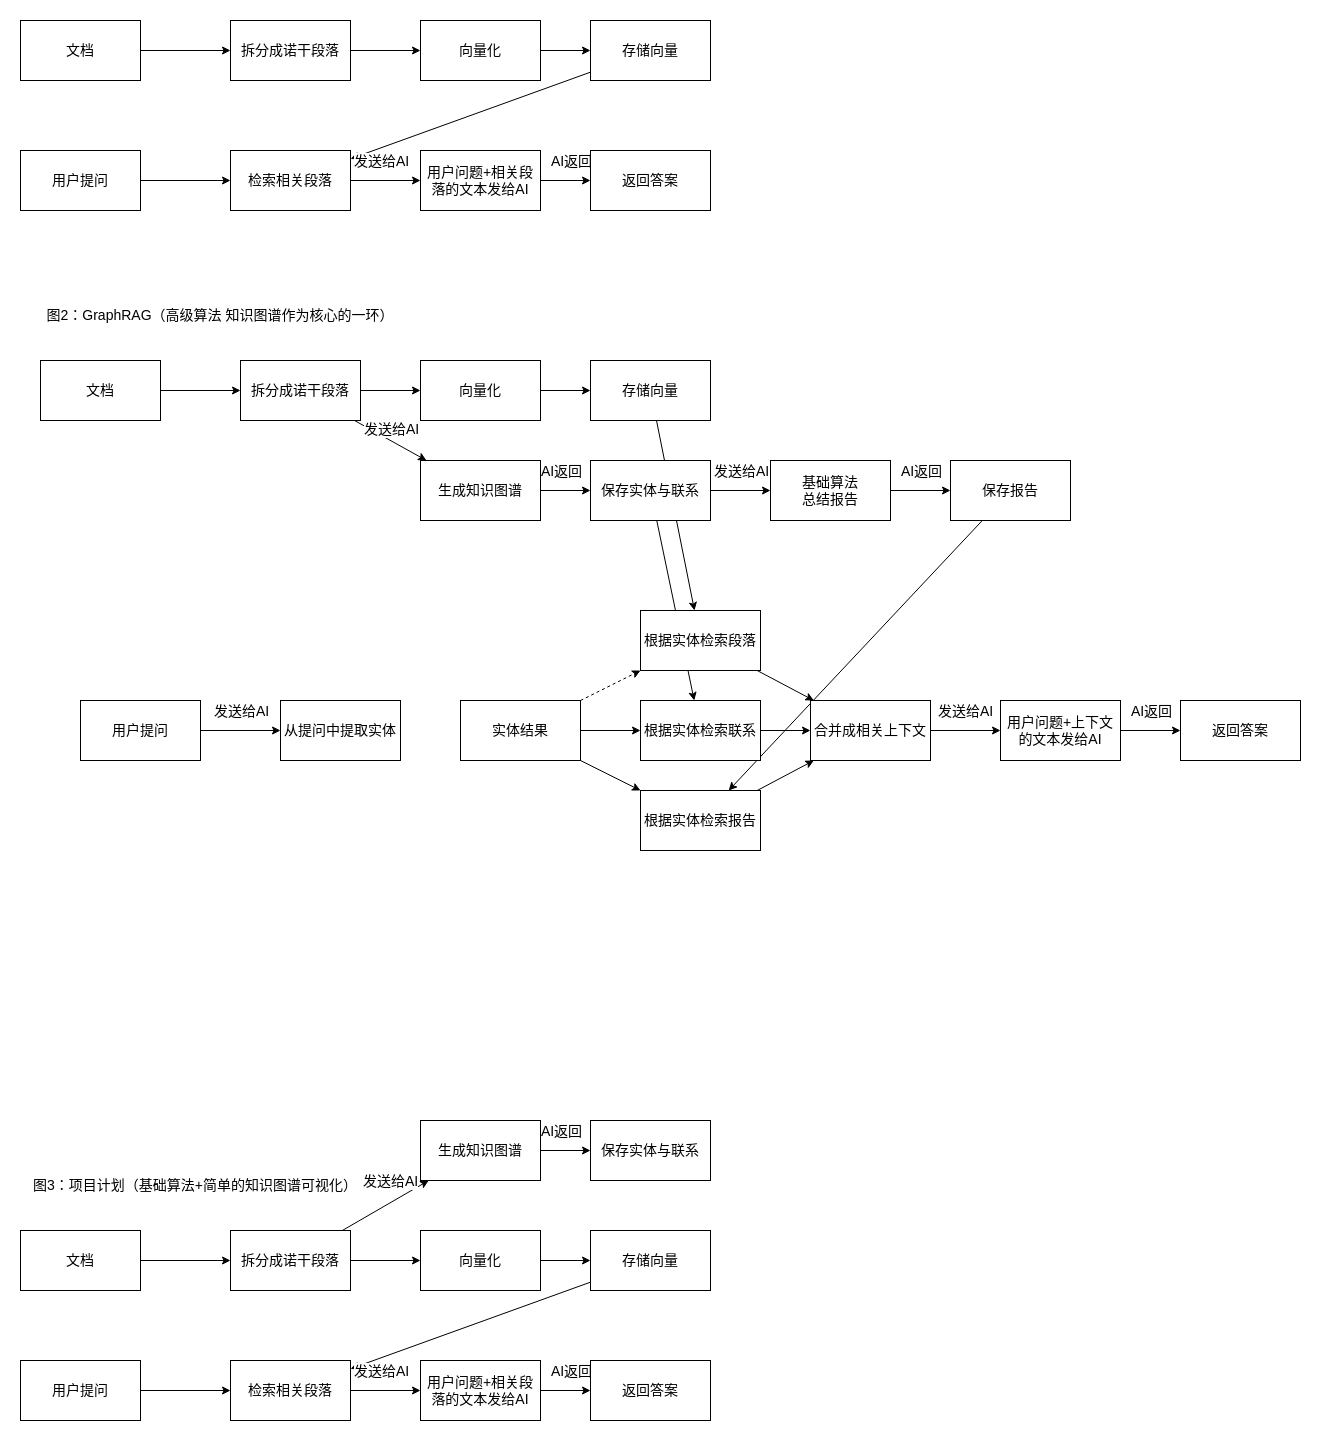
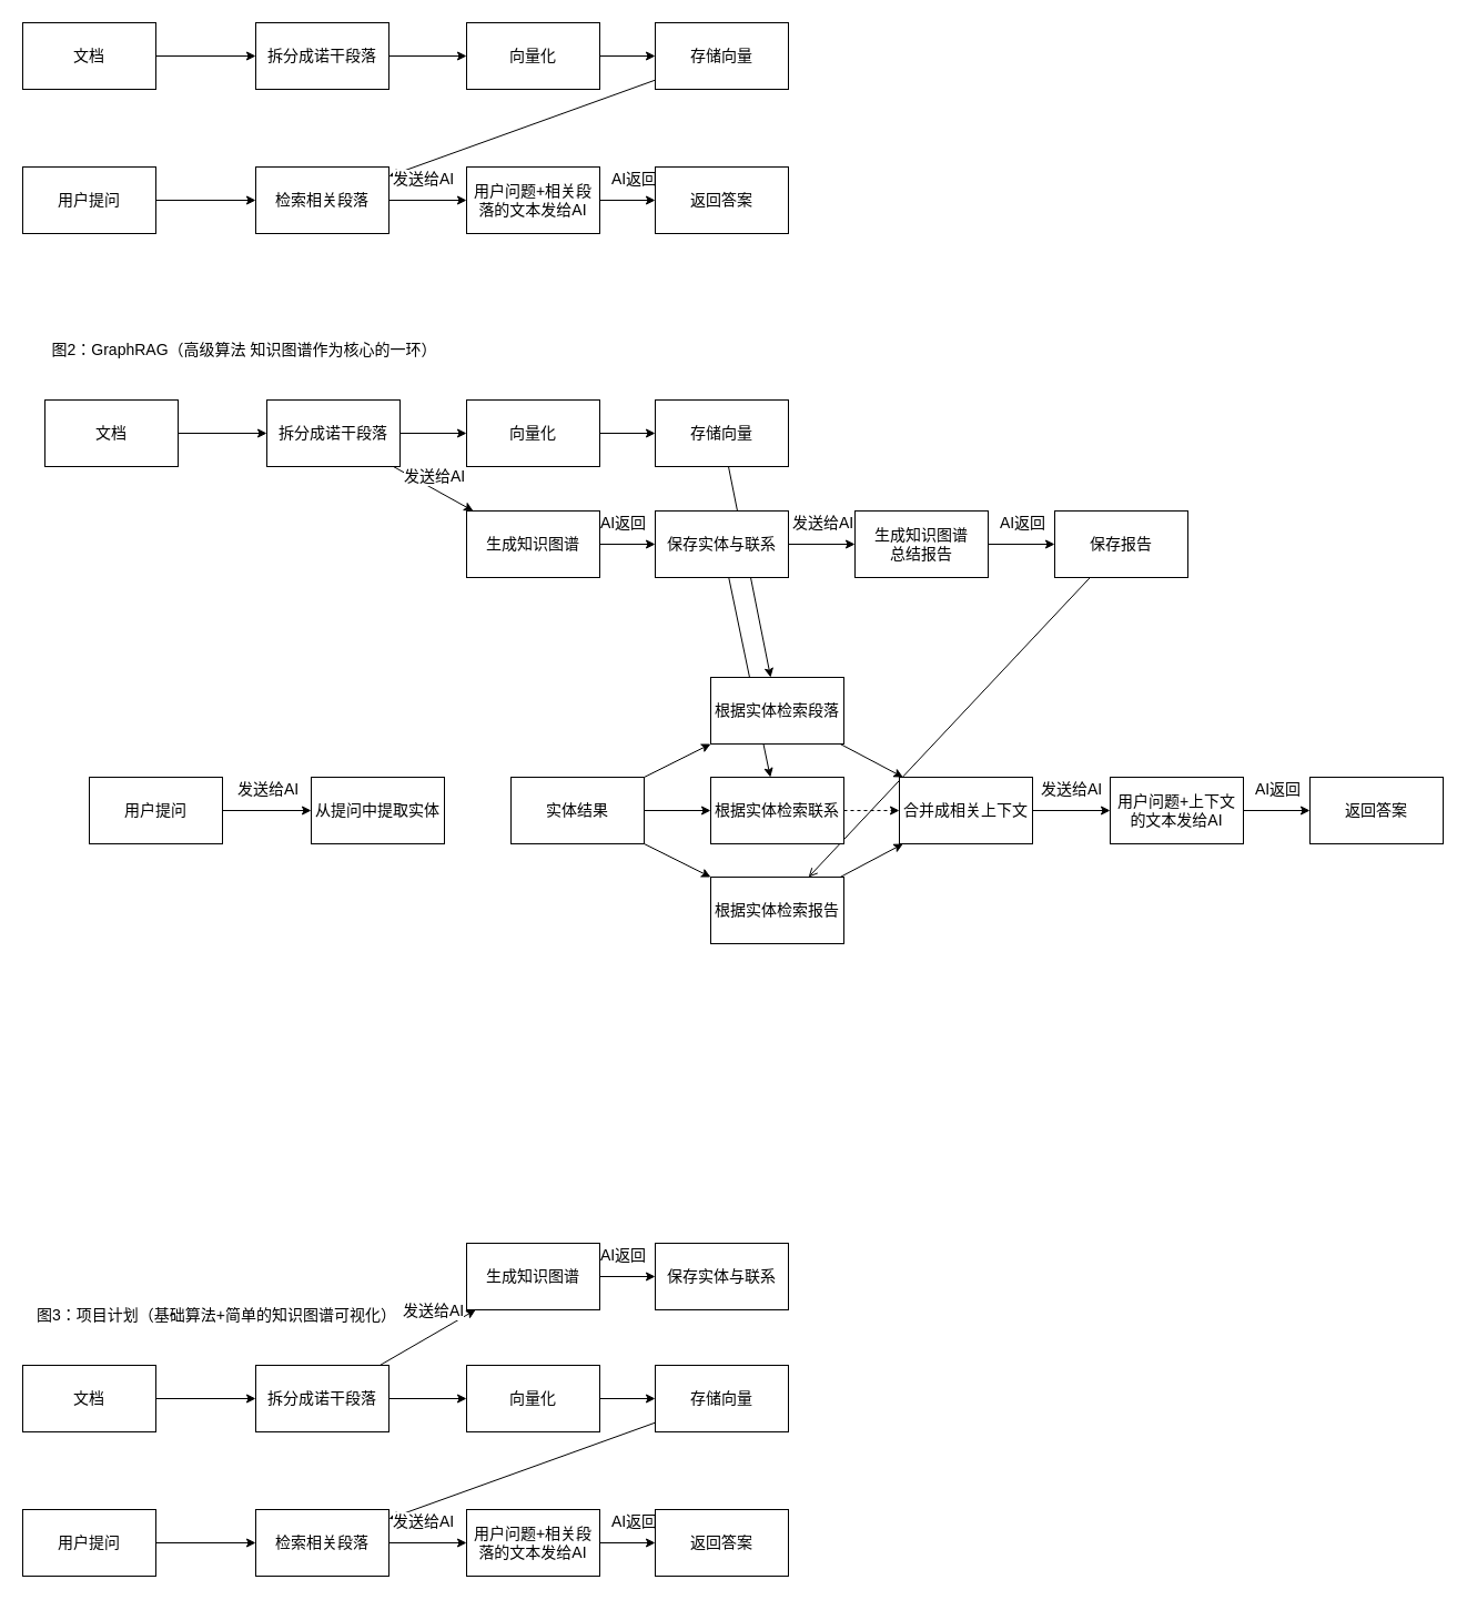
  <mxCell id="0" />
  <mxCell id="1" parent="0" />
  <mxCell id="2" style="edgeStyle=none;html=1;fontSize=14;" parent="1" source="3" target="5" edge="1"><mxGeometry relative="1" as="geometry" /></mxCell>
  <mxCell id="3" value="文档" style="rounded=0;whiteSpace=wrap;html=1;fontSize=14;" parent="1" vertex="1"><mxGeometry x="20" y="20" width="120" height="60" as="geometry" /></mxCell>
  <mxCell id="4" style="edgeStyle=none;html=1;fontSize=14;" parent="1" source="5" target="7" edge="1"><mxGeometry relative="1" as="geometry" /></mxCell>
  <mxCell id="5" value="拆分成诺干段落" style="rounded=0;whiteSpace=wrap;html=1;fontSize=14;" parent="1" vertex="1"><mxGeometry x="230" y="20" width="120" height="60" as="geometry" /></mxCell>
  <mxCell id="6" style="edgeStyle=none;html=1;fontSize=14;" parent="1" source="7" target="9" edge="1"><mxGeometry relative="1" as="geometry" /></mxCell>
  <mxCell id="7" value="向量化" style="rounded=0;whiteSpace=wrap;html=1;fontSize=14;" parent="1" vertex="1"><mxGeometry x="420" y="20" width="120" height="60" as="geometry" /></mxCell>
  <mxCell id="8" style="edgeStyle=none;html=1;fontSize=14;" parent="1" source="9" target="14" edge="1"><mxGeometry relative="1" as="geometry" /></mxCell>
  <mxCell id="9" value="存储向量" style="rounded=0;whiteSpace=wrap;html=1;fontSize=14;" parent="1" vertex="1"><mxGeometry x="590" y="20" width="120" height="60" as="geometry" /></mxCell>
  <mxCell id="10" style="edgeStyle=none;html=1;fontSize=14;" parent="1" source="11" target="14" edge="1"><mxGeometry relative="1" as="geometry" /></mxCell>
  <mxCell id="11" value="用户提问" style="rounded=0;whiteSpace=wrap;html=1;fontSize=14;" parent="1" vertex="1"><mxGeometry x="20" y="150" width="120" height="60" as="geometry" /></mxCell>
  <mxCell id="12" style="edgeStyle=none;html=1;fontSize=14;" parent="1" source="14" target="17" edge="1"><mxGeometry relative="1" as="geometry" /></mxCell>
  <mxCell id="13" value="发送给AI" style="edgeLabel;html=1;align=center;verticalAlign=middle;resizable=0;points=[];fontSize=14;" parent="12" vertex="1" connectable="0"><mxGeometry x="0.401" relative="1" as="geometry"><mxPoint x="-19" y="-20" as="offset" /></mxGeometry></mxCell>
  <mxCell id="14" value="检索相关段落" style="rounded=0;whiteSpace=wrap;html=1;fontSize=14;" parent="1" vertex="1"><mxGeometry x="230" y="150" width="120" height="60" as="geometry" /></mxCell>
  <mxCell id="15" style="edgeStyle=none;html=1;fontSize=14;" parent="1" source="17" target="18" edge="1"><mxGeometry relative="1" as="geometry" /></mxCell>
  <mxCell id="16" value="AI返回" style="edgeLabel;html=1;align=center;verticalAlign=middle;resizable=0;points=[];fontSize=14;" parent="15" vertex="1" connectable="0"><mxGeometry x="0.333" relative="1" as="geometry"><mxPoint x="-3" y="-20" as="offset" /></mxGeometry></mxCell>
  <mxCell id="17" value="用户问题+相关段落的文本发给AI" style="rounded=0;whiteSpace=wrap;html=1;fontSize=14;" parent="1" vertex="1"><mxGeometry x="420" y="150" width="120" height="60" as="geometry" /></mxCell>
  <mxCell id="18" value="返回答案" style="rounded=0;whiteSpace=wrap;html=1;fontSize=14;" parent="1" vertex="1"><mxGeometry x="590" y="150" width="120" height="60" as="geometry" /></mxCell>
  <mxCell id="19" value="图2：GraphRAG（高级算法 知识图谱作为核心的一环）" style="text;html=1;strokeColor=none;fillColor=none;align=center;verticalAlign=middle;whiteSpace=wrap;rounded=0;fontSize=14;" parent="1" vertex="1"><mxGeometry x="40" y="300" width="360" height="30" as="geometry" /></mxCell>
  <mxCell id="20" style="edgeStyle=none;html=1;fontSize=14;" parent="1" source="21" target="25" edge="1"><mxGeometry relative="1" as="geometry" /></mxCell>
  <mxCell id="21" value="文档" style="rounded=0;whiteSpace=wrap;html=1;fontSize=14;" parent="1" vertex="1"><mxGeometry x="40" y="360" width="120" height="60" as="geometry" /></mxCell>
  <mxCell id="22" style="edgeStyle=none;html=1;fontSize=14;" parent="1" source="25" target="27" edge="1"><mxGeometry relative="1" as="geometry" /></mxCell>
  <mxCell id="23" style="edgeStyle=none;html=1;fontSize=14;" parent="1" source="25" target="32" edge="1"><mxGeometry relative="1" as="geometry" /></mxCell>
  <mxCell id="24" value="发送给AI" style="edgeLabel;html=1;align=center;verticalAlign=middle;resizable=0;points=[];fontSize=14;" parent="23" vertex="1" connectable="0"><mxGeometry x="0.273" y="-1" relative="1" as="geometry"><mxPoint x="-8" y="-18" as="offset" /></mxGeometry></mxCell>
  <mxCell id="25" value="拆分成诺干段落" style="rounded=0;whiteSpace=wrap;html=1;fontSize=14;" parent="1" vertex="1"><mxGeometry x="240" y="360" width="120" height="60" as="geometry" /></mxCell>
  <mxCell id="26" style="edgeStyle=none;html=1;fontSize=14;" parent="1" source="27" target="29" edge="1"><mxGeometry relative="1" as="geometry" /></mxCell>
  <mxCell id="27" value="向量化" style="rounded=0;whiteSpace=wrap;html=1;fontSize=14;" parent="1" vertex="1"><mxGeometry x="420" y="360" width="120" height="60" as="geometry" /></mxCell>
  <mxCell id="28" style="edgeStyle=none;html=1;fontSize=14;" parent="1" source="29" target="47" edge="1"><mxGeometry relative="1" as="geometry" /></mxCell>
  <mxCell id="29" value="存储向量" style="rounded=0;whiteSpace=wrap;html=1;fontSize=14;" parent="1" vertex="1"><mxGeometry x="590" y="360" width="120" height="60" as="geometry" /></mxCell>
  <mxCell id="30" style="edgeStyle=none;html=1;fontSize=14;" parent="1" source="32" target="36" edge="1"><mxGeometry relative="1" as="geometry" /></mxCell>
  <mxCell id="31" value="AI返回" style="edgeLabel;html=1;align=center;verticalAlign=middle;resizable=0;points=[];fontSize=14;" parent="30" vertex="1" connectable="0"><mxGeometry x="-0.4" y="-1" relative="1" as="geometry"><mxPoint x="5" y="-21" as="offset" /></mxGeometry></mxCell>
  <mxCell id="32" value="生成知识图谱" style="rounded=0;whiteSpace=wrap;html=1;fontSize=14;" parent="1" vertex="1"><mxGeometry x="420" y="460" width="120" height="60" as="geometry" /></mxCell>
  <mxCell id="33" style="edgeStyle=none;html=1;fontSize=14;" parent="1" source="36" target="39" edge="1"><mxGeometry relative="1" as="geometry" /></mxCell>
  <mxCell id="34" value="发送给AI" style="edgeLabel;html=1;align=center;verticalAlign=middle;resizable=0;points=[];fontSize=14;" parent="33" vertex="1" connectable="0"><mxGeometry x="0.3" y="-2" relative="1" as="geometry"><mxPoint x="-9" y="-22" as="offset" /></mxGeometry></mxCell>
  <mxCell id="35" style="edgeStyle=none;html=1;fontSize=14;" parent="1" source="36" target="51" edge="1"><mxGeometry relative="1" as="geometry" /></mxCell>
  <mxCell id="36" value="保存实体与联系" style="rounded=0;whiteSpace=wrap;html=1;fontSize=14;" parent="1" vertex="1"><mxGeometry x="590" y="460" width="120" height="60" as="geometry" /></mxCell>
  <mxCell id="37" style="edgeStyle=none;html=1;fontSize=14;" parent="1" source="39" target="41" edge="1"><mxGeometry relative="1" as="geometry" /></mxCell>
  <mxCell id="38" value="AI返回" style="edgeLabel;html=1;align=center;verticalAlign=middle;resizable=0;points=[];fontSize=14;" parent="37" vertex="1" connectable="0"><mxGeometry x="0.303" y="-3" relative="1" as="geometry"><mxPoint x="-9" y="-23" as="offset" /></mxGeometry></mxCell>
- <mxCell id="39" value="基础算法&lt;br style=&quot;font-size: 14px;&quot;&gt;总结报告" style="rounded=0;whiteSpace=wrap;html=1;fontSize=14;" parent="1" vertex="1"><mxGeometry x="770" y="460" width="120" height="60" as="geometry" /></mxCell>
- <mxCell id="40" style="edgeStyle=none;html=1;fontSize=14;" parent="1" source="41" target="53" edge="1"><mxGeometry relative="1" as="geometry" /></mxCell>
+ <mxCell id="39" value="生成知识图谱&lt;br style=&quot;font-size: 14px;&quot;&gt;总结报告" style="rounded=0;whiteSpace=wrap;html=1;fontSize=14;" parent="1" vertex="1"><mxGeometry x="770" y="460" width="120" height="60" as="geometry" /></mxCell>
+ <mxCell id="40" style="edgeStyle=none;html=1;fontSize=14;endArrow=open;" parent="1" source="41" target="53" edge="1"><mxGeometry relative="1" as="geometry" /></mxCell>
  <mxCell id="41" value="保存报告" style="rounded=0;whiteSpace=wrap;html=1;fontSize=14;" parent="1" vertex="1"><mxGeometry x="950" y="460" width="120" height="60" as="geometry" /></mxCell>
  <mxCell id="42" style="edgeStyle=none;html=1;fontSize=14;" parent="1" source="44" target="45" edge="1"><mxGeometry relative="1" as="geometry" /></mxCell>
  <mxCell id="43" value="发送给AI" style="edgeLabel;html=1;align=center;verticalAlign=middle;resizable=0;points=[];fontSize=14;" parent="42" vertex="1" connectable="0"><mxGeometry x="0.495" y="-2" relative="1" as="geometry"><mxPoint x="-20" y="-22" as="offset" /></mxGeometry></mxCell>
  <mxCell id="44" value="用户提问" style="rounded=0;whiteSpace=wrap;html=1;fontSize=14;" parent="1" vertex="1"><mxGeometry x="80" y="700" width="120" height="60" as="geometry" /></mxCell>
  <mxCell id="45" value="从提问中提取实体" style="rounded=0;whiteSpace=wrap;html=1;fontSize=14;" parent="1" vertex="1"><mxGeometry x="280" y="700" width="120" height="60" as="geometry" /></mxCell>
  <mxCell id="46" style="edgeStyle=none;html=1;fontSize=14;" parent="1" source="47" target="62" edge="1"><mxGeometry relative="1" as="geometry" /></mxCell>
  <mxCell id="47" value="根据实体检索段落" style="rounded=0;whiteSpace=wrap;html=1;fontSize=14;" parent="1" vertex="1"><mxGeometry x="640" y="610" width="120" height="60" as="geometry" /></mxCell>
  <mxCell id="48" style="edgeStyle=none;html=1;fontSize=14;" parent="1" source="62" target="56" edge="1"><mxGeometry relative="1" as="geometry"><mxPoint x="1050" y="640" as="sourcePoint" /></mxGeometry></mxCell>
  <mxCell id="49" value="发送给AI" style="edgeLabel;html=1;align=center;verticalAlign=middle;resizable=0;points=[];fontSize=14;" parent="48" vertex="1" connectable="0"><mxGeometry x="0.371" y="3" relative="1" as="geometry"><mxPoint x="-14" y="-17" as="offset" /></mxGeometry></mxCell>
- <mxCell id="50" style="edgeStyle=none;html=1;fontSize=14;" parent="1" source="51" target="62" edge="1"><mxGeometry relative="1" as="geometry" /></mxCell>
+ <mxCell id="50" style="edgeStyle=none;html=1;fontSize=14;dashed=1;" parent="1" source="51" target="62" edge="1"><mxGeometry relative="1" as="geometry" /></mxCell>
  <mxCell id="51" value="根据实体检索联系" style="rounded=0;whiteSpace=wrap;html=1;fontSize=14;" parent="1" vertex="1"><mxGeometry x="640" y="700" width="120" height="60" as="geometry" /></mxCell>
  <mxCell id="52" style="edgeStyle=none;html=1;fontSize=14;" parent="1" source="53" target="62" edge="1"><mxGeometry relative="1" as="geometry" /></mxCell>
  <mxCell id="53" value="根据实体检索报告" style="rounded=0;whiteSpace=wrap;html=1;fontSize=14;" parent="1" vertex="1"><mxGeometry x="640" y="790" width="120" height="60" as="geometry" /></mxCell>
  <mxCell id="54" style="edgeStyle=none;html=1;fontSize=14;" parent="1" source="56" target="57" edge="1"><mxGeometry relative="1" as="geometry" /></mxCell>
  <mxCell id="55" value="AI返回" style="edgeLabel;html=1;align=center;verticalAlign=middle;resizable=0;points=[];fontSize=14;" parent="54" vertex="1" connectable="0"><mxGeometry x="0.3" y="3" relative="1" as="geometry"><mxPoint x="-9" y="-17" as="offset" /></mxGeometry></mxCell>
  <mxCell id="56" value="用户问题+上下文的文本发给AI" style="rounded=0;whiteSpace=wrap;html=1;fontSize=14;" parent="1" vertex="1"><mxGeometry x="1000" y="700" width="120" height="60" as="geometry" /></mxCell>
  <mxCell id="57" value="返回答案" style="rounded=0;whiteSpace=wrap;html=1;fontSize=14;" parent="1" vertex="1"><mxGeometry x="1180" y="700" width="120" height="60" as="geometry" /></mxCell>
- <mxCell id="58" style="edgeStyle=none;html=1;fontSize=14;dashed=1;" parent="1" source="61" target="47" edge="1"><mxGeometry relative="1" as="geometry" /></mxCell>
+ <mxCell id="58" style="edgeStyle=none;html=1;fontSize=14;" parent="1" source="61" target="47" edge="1"><mxGeometry relative="1" as="geometry" /></mxCell>
  <mxCell id="59" style="edgeStyle=none;html=1;fontSize=14;" parent="1" source="61" target="51" edge="1"><mxGeometry relative="1" as="geometry" /></mxCell>
  <mxCell id="60" style="edgeStyle=none;html=1;fontSize=14;" parent="1" source="61" target="53" edge="1"><mxGeometry relative="1" as="geometry" /></mxCell>
  <mxCell id="61" value="实体结果" style="rounded=0;whiteSpace=wrap;html=1;fontSize=14;" parent="1" vertex="1"><mxGeometry x="460" y="700" width="120" height="60" as="geometry" /></mxCell>
  <mxCell id="62" value="合并成相关上下文" style="rounded=0;whiteSpace=wrap;html=1;fontSize=14;" parent="1" vertex="1"><mxGeometry x="810" y="700" width="120" height="60" as="geometry" /></mxCell>
  <mxCell id="63" style="edgeStyle=none;html=1;fontSize=14;" parent="1" source="64" target="66" edge="1"><mxGeometry relative="1" as="geometry" /></mxCell>
  <mxCell id="64" value="文档" style="rounded=0;whiteSpace=wrap;html=1;fontSize=14;" parent="1" vertex="1"><mxGeometry x="20" y="1230" width="120" height="60" as="geometry" /></mxCell>
  <mxCell id="65" style="edgeStyle=none;html=1;fontSize=14;" parent="1" source="66" target="68" edge="1"><mxGeometry relative="1" as="geometry" /></mxCell>
  <mxCell id="66" value="拆分成诺干段落" style="rounded=0;whiteSpace=wrap;html=1;fontSize=14;" parent="1" vertex="1"><mxGeometry x="230" y="1230" width="120" height="60" as="geometry" /></mxCell>
  <mxCell id="67" style="edgeStyle=none;html=1;fontSize=14;" parent="1" source="68" target="70" edge="1"><mxGeometry relative="1" as="geometry" /></mxCell>
  <mxCell id="68" value="向量化" style="rounded=0;whiteSpace=wrap;html=1;fontSize=14;" parent="1" vertex="1"><mxGeometry x="420" y="1230" width="120" height="60" as="geometry" /></mxCell>
  <mxCell id="69" style="edgeStyle=none;html=1;fontSize=14;" parent="1" source="70" target="75" edge="1"><mxGeometry relative="1" as="geometry" /></mxCell>
  <mxCell id="70" value="存储向量" style="rounded=0;whiteSpace=wrap;html=1;fontSize=14;" parent="1" vertex="1"><mxGeometry x="590" y="1230" width="120" height="60" as="geometry" /></mxCell>
  <mxCell id="71" style="edgeStyle=none;html=1;fontSize=14;" parent="1" source="72" target="75" edge="1"><mxGeometry relative="1" as="geometry" /></mxCell>
  <mxCell id="72" value="用户提问" style="rounded=0;whiteSpace=wrap;html=1;fontSize=14;" parent="1" vertex="1"><mxGeometry x="20" y="1360" width="120" height="60" as="geometry" /></mxCell>
  <mxCell id="73" style="edgeStyle=none;html=1;fontSize=14;" parent="1" source="75" target="78" edge="1"><mxGeometry relative="1" as="geometry" /></mxCell>
  <mxCell id="74" value="发送给AI" style="edgeLabel;html=1;align=center;verticalAlign=middle;resizable=0;points=[];fontSize=14;" parent="73" vertex="1" connectable="0"><mxGeometry x="0.401" relative="1" as="geometry"><mxPoint x="-19" y="-20" as="offset" /></mxGeometry></mxCell>
  <mxCell id="75" value="检索相关段落" style="rounded=0;whiteSpace=wrap;html=1;fontSize=14;" parent="1" vertex="1"><mxGeometry x="230" y="1360" width="120" height="60" as="geometry" /></mxCell>
  <mxCell id="76" style="edgeStyle=none;html=1;fontSize=14;" parent="1" source="78" target="79" edge="1"><mxGeometry relative="1" as="geometry" /></mxCell>
  <mxCell id="77" value="AI返回" style="edgeLabel;html=1;align=center;verticalAlign=middle;resizable=0;points=[];fontSize=14;" parent="76" vertex="1" connectable="0"><mxGeometry x="0.333" relative="1" as="geometry"><mxPoint x="-3" y="-20" as="offset" /></mxGeometry></mxCell>
  <mxCell id="78" value="用户问题+相关段落的文本发给AI" style="rounded=0;whiteSpace=wrap;html=1;fontSize=14;" parent="1" vertex="1"><mxGeometry x="420" y="1360" width="120" height="60" as="geometry" /></mxCell>
  <mxCell id="79" value="返回答案" style="rounded=0;whiteSpace=wrap;html=1;fontSize=14;" parent="1" vertex="1"><mxGeometry x="590" y="1360" width="120" height="60" as="geometry" /></mxCell>
  <mxCell id="80" value="图3：项目计划（基础算法+简单的知识图谱可视化）" style="text;html=1;strokeColor=none;fillColor=none;align=center;verticalAlign=middle;whiteSpace=wrap;rounded=0;fontSize=14;" parent="1" vertex="1"><mxGeometry x="30" y="1170" width="330" height="30" as="geometry" /></mxCell>
  <mxCell id="81" style="edgeStyle=none;html=1;fontSize=14;" parent="1" source="66" target="85" edge="1"><mxGeometry relative="1" as="geometry"><mxPoint x="360" y="1100" as="sourcePoint" /></mxGeometry></mxCell>
  <mxCell id="82" value="发送给AI" style="edgeLabel;html=1;align=center;verticalAlign=middle;resizable=0;points=[];fontSize=14;" parent="81" vertex="1" connectable="0"><mxGeometry x="0.273" y="-1" relative="1" as="geometry"><mxPoint x="-8" y="-18" as="offset" /></mxGeometry></mxCell>
  <mxCell id="83" style="edgeStyle=none;html=1;fontSize=14;" parent="1" source="85" target="86" edge="1"><mxGeometry relative="1" as="geometry" /></mxCell>
  <mxCell id="84" value="AI返回" style="edgeLabel;html=1;align=center;verticalAlign=middle;resizable=0;points=[];fontSize=14;" parent="83" vertex="1" connectable="0"><mxGeometry x="-0.4" y="-1" relative="1" as="geometry"><mxPoint x="5" y="-21" as="offset" /></mxGeometry></mxCell>
  <mxCell id="85" value="生成知识图谱" style="rounded=0;whiteSpace=wrap;html=1;fontSize=14;" parent="1" vertex="1"><mxGeometry x="420" y="1120" width="120" height="60" as="geometry" /></mxCell>
  <mxCell id="86" value="保存实体与联系" style="rounded=0;whiteSpace=wrap;html=1;fontSize=14;" parent="1" vertex="1"><mxGeometry x="590" y="1120" width="120" height="60" as="geometry" /></mxCell>
